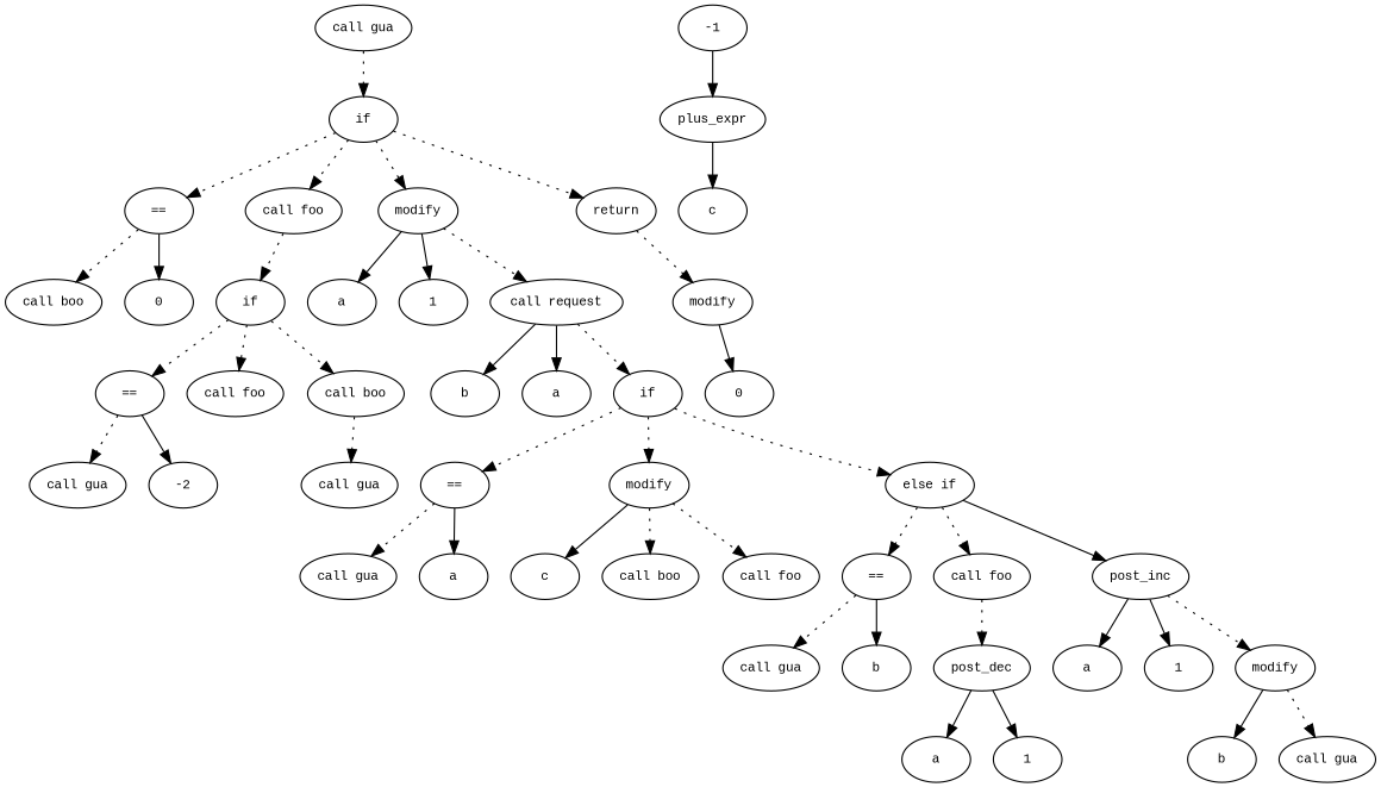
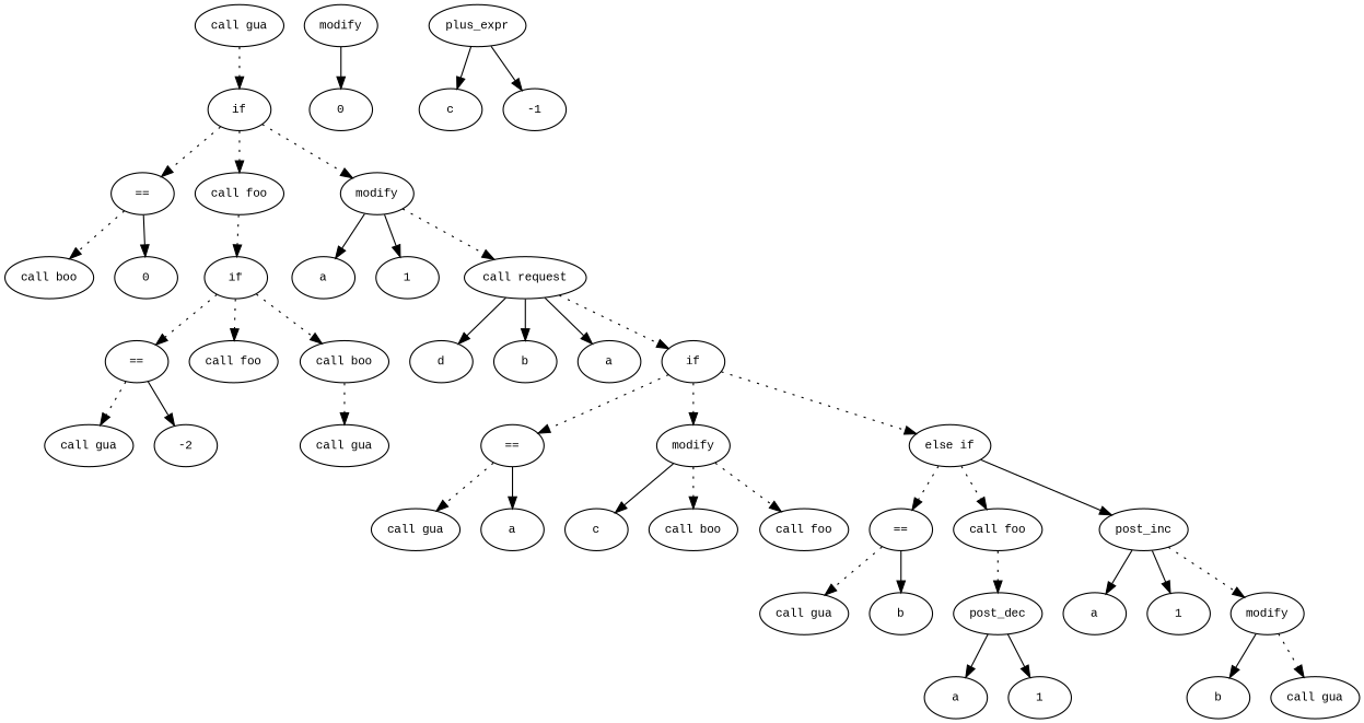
  digraph {
    fontname="Liberation Mono"
    fontsize=10
    node [fontname="Liberation Mono" fontsize=10 shape=ellipse]
    edge [fontname="Liberation Mono" fontsize=10 style=dotted]
    n1 [label="call gua"]
    n2 [label=if]
    n3 [label="=="]
    n4 [label="call foo"]
    n5 [label=modify]
-   n6 [label=return]
    n7 [label="call boo"]
    n8 [label=0]
    n9 [label=if]
    n10 [label=a]
    n11 [label=1]
    n12 [label="call request"]
    n13 [label=modify]
    n14 [label="=="]
    n15 [label="call foo"]
    n16 [label="call boo"]
    n17 [label="call gua"]
    n18 [label=-2]
    n19 [label="call gua"]
+   n20 [label=d]
    n21 [label=b]
    n22 [label=a]
    n23 [label=if]
    n24 [label=plus_expr]
    n25 [label=c]
    n26 [label=-1]
    n27 [label="=="]
    n28 [label=modify]
    n29 [label="else if"]
    n30 [label="call gua"]
    n31 [label=a]
    n32 [label=c]
    n33 [label="call boo"]
    n34 [label="call foo"]
    n35 [label="=="]
    n36 [label="call foo"]
    n37 [label=post_inc]
    n38 [label="call gua"]
    n39 [label=b]
    n40 [label=post_dec]
    n41 [label=a]
    n42 [label=1]
    n43 [label=modify]
    n44 [label=a]
    n45 [label=1]
    n46 [label=b]
    n47 [label="call gua"]
    n48 [label=0]
    n1 -> n2
    n2 -> n3
    n2 -> n4
    n2 -> n5
-   n2 -> n6
    n3 -> n7
    n3 -> n8 [style=""]
    n4 -> n9
    n5 -> n10 [style=""]
    n5 -> n11 [style=""]
    n5 -> n12
-   n6 -> n13
    n9 -> n14
    n9 -> n15
    n9 -> n16
+   n12 -> n20 [style=""]
    n12 -> n21 [style=""]
    n12 -> n22 [style=""]
    n12 -> n23
    n13 -> n48 [style=""]
    n14 -> n17
    n14 -> n18 [style=""]
    n16 -> n19
    n23 -> n27
    n23 -> n28
    n23 -> n29
    n24 -> n25 [style=""]
-   n26 -> n24 [style=""]
+   n24 -> n26 [style=""]
    n27 -> n30
    n27 -> n31 [style=""]
    n28 -> n32 [style=""]
    n28 -> n33
    n28 -> n34
    n29 -> n35
    n29 -> n36
    n29 -> n37 [style=solid]
    n35 -> n38
    n35 -> n39 [style=""]
    n36 -> n40
    n37 -> n41 [style=""]
    n37 -> n42 [style=""]
    n37 -> n43
    n40 -> n44 [style=""]
    n40 -> n45 [style=""]
    n43 -> n46 [style=""]
    n43 -> n47
  }
